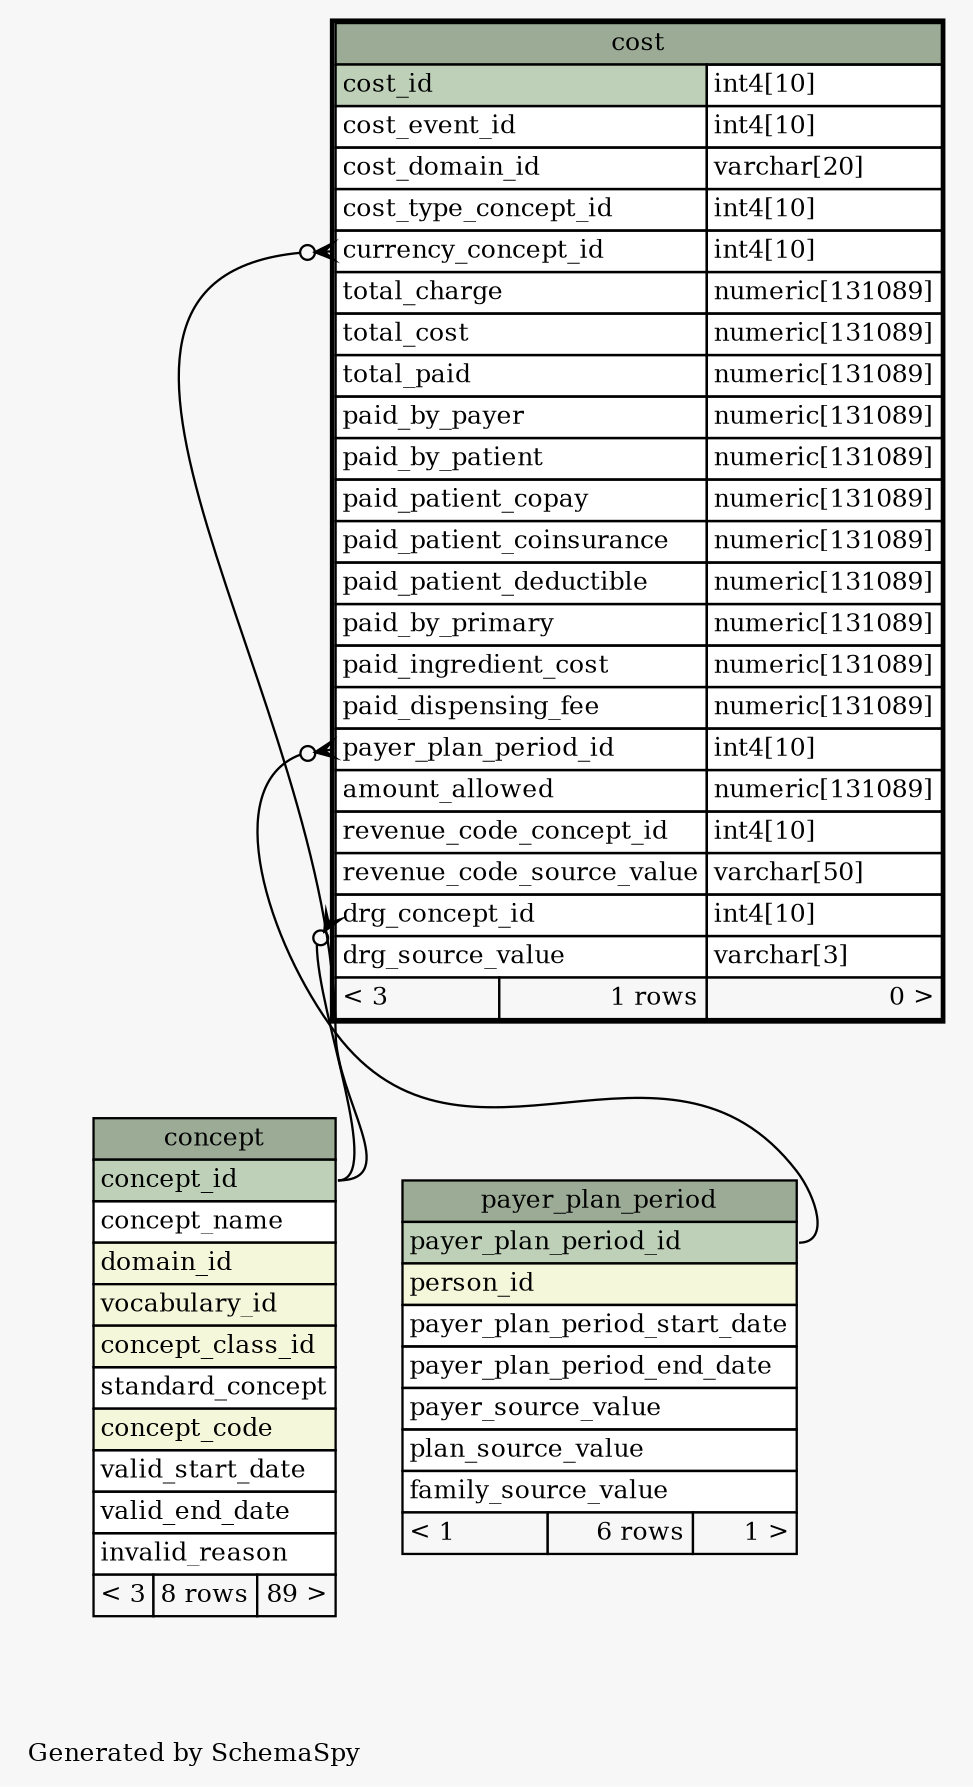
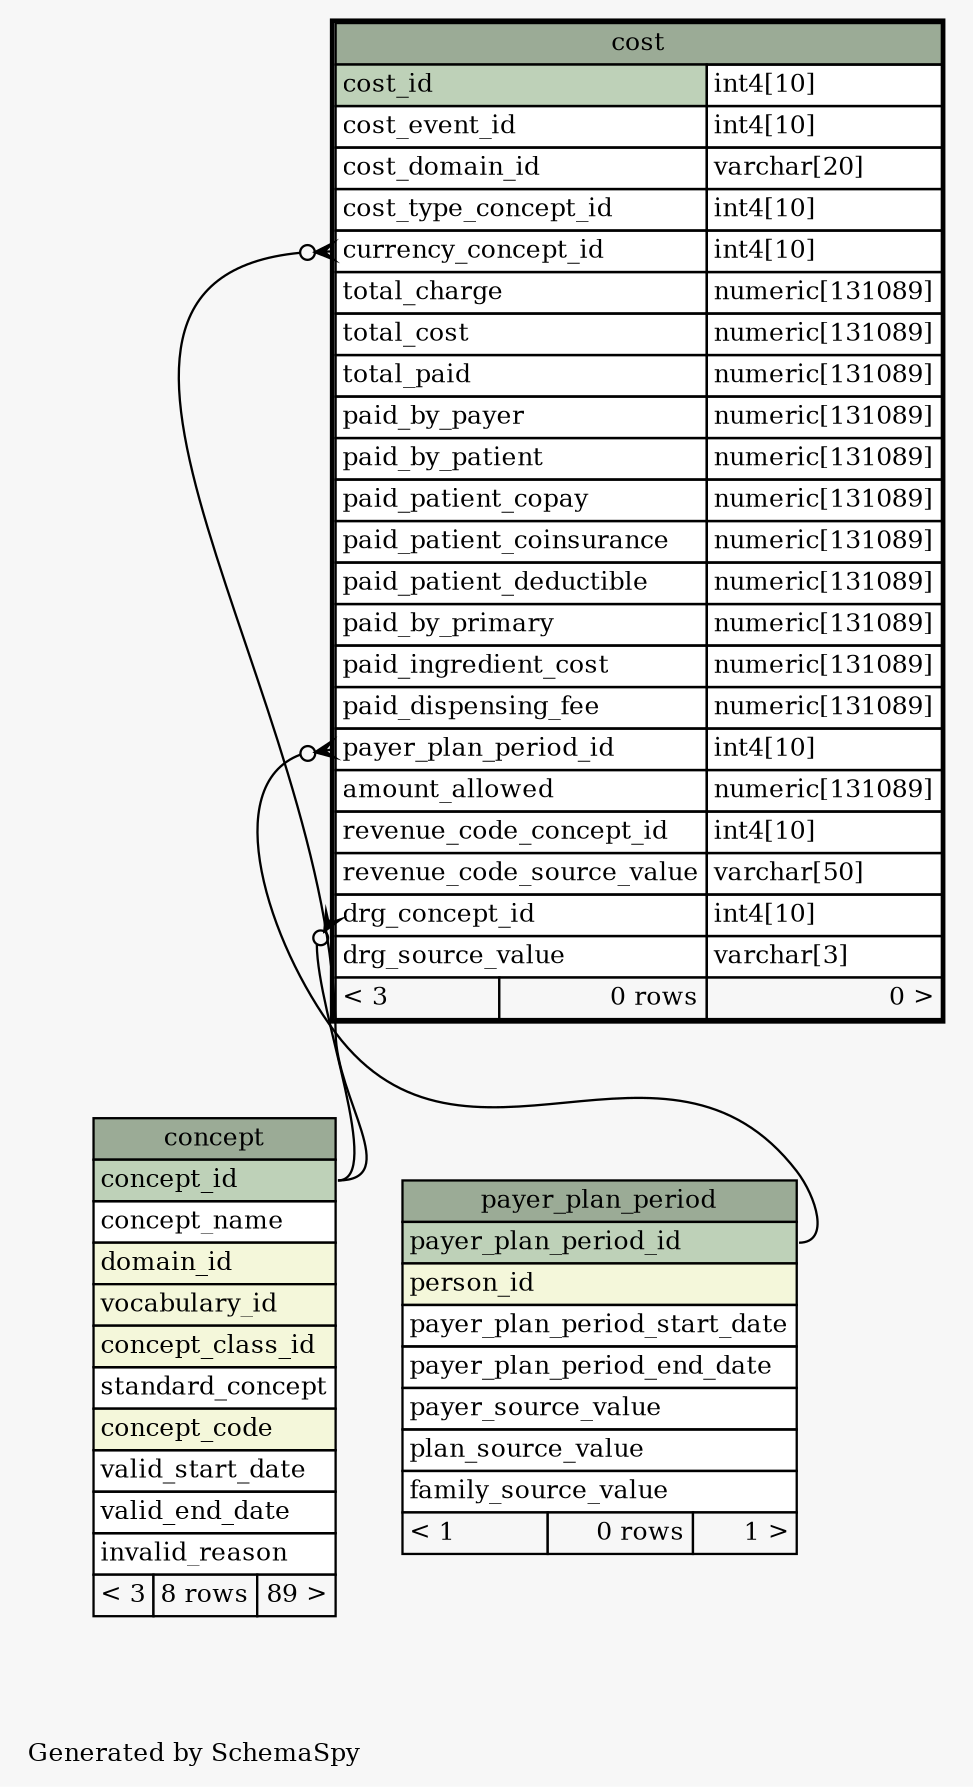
  digraph {
    bgcolor="#f7f7f7"
    fontname="DejaVu Serif"
    fontsize=11
    label="\nGenerated by SchemaSpy"
    labeljust=l
    nodesep=0.18
    rankdir=TB
    ranksep=0.46
    node [fontname="DejaVu Serif" fontsize=11 shape=plaintext]
    edge [arrowhead=none arrowsize=0.8 arrowtail=crowodot dir=back fontname="DejaVu Serif" headport="concept_id:e"]
-   n1 [label=<     <TABLE BORDER="2" CELLBORDER="1" CELLSPACING="0" BGCOLOR="#ffffff">       <TR><TD COLSPAN="3" BGCOLOR="#9bab96" ALIGN="CENTER">cost</TD></TR>       <TR><TD PORT="cost_id" COLSPAN="2" BGCOLOR="#bed1b8" ALIGN="LEFT">cost_id</TD><TD PORT="cost_id.type" ALIGN="LEFT">int4[10]</TD></TR>       <TR><TD PORT="cost_event_id" COLSPAN="2" ALIGN="LEFT">cost_event_id</TD><TD PORT="cost_event_id.type" ALIGN="LEFT">int4[10]</TD></TR>       <TR><TD PORT="cost_domain_id" COLSPAN="2" ALIGN="LEFT">cost_domain_id</TD><TD PORT="cost_domain_id.type" ALIGN="LEFT">varchar[20]</TD></TR>       <TR><TD PORT="cost_type_concept_id" COLSPAN="2" ALIGN="LEFT">cost_type_concept_id</TD><TD PORT="cost_type_concept_id.type" ALIGN="LEFT">int4[10]</TD></TR>       <TR><TD PORT="currency_concept_id" COLSPAN="2" ALIGN="LEFT">currency_concept_id</TD><TD PORT="currency_concept_id.type" ALIGN="LEFT">int4[10]</TD></TR>       <TR><TD PORT="total_charge" COLSPAN="2" ALIGN="LEFT">total_charge</TD><TD PORT="total_charge.type" ALIGN="LEFT">numeric[131089]</TD></TR>       <TR><TD PORT="total_cost" COLSPAN="2" ALIGN="LEFT">total_cost</TD><TD PORT="total_cost.type" ALIGN="LEFT">numeric[131089]</TD></TR>       <TR><TD PORT="total_paid" COLSPAN="2" ALIGN="LEFT">total_paid</TD><TD PORT="total_paid.type" ALIGN="LEFT">numeric[131089]</TD></TR>       <TR><TD PORT="paid_by_payer" COLSPAN="2" ALIGN="LEFT">paid_by_payer</TD><TD PORT="paid_by_payer.type" ALIGN="LEFT">numeric[131089]</TD></TR>       <TR><TD PORT="paid_by_patient" COLSPAN="2" ALIGN="LEFT">paid_by_patient</TD><TD PORT="paid_by_patient.type" ALIGN="LEFT">numeric[131089]</TD></TR>       <TR><TD PORT="paid_patient_copay" COLSPAN="2" ALIGN="LEFT">paid_patient_copay</TD><TD PORT="paid_patient_copay.type" ALIGN="LEFT">numeric[131089]</TD></TR>       <TR><TD PORT="paid_patient_coinsurance" COLSPAN="2" ALIGN="LEFT">paid_patient_coinsurance</TD><TD PORT="paid_patient_coinsurance.type" ALIGN="LEFT">numeric[131089]</TD></TR>       <TR><TD PORT="paid_patient_deductible" COLSPAN="2" ALIGN="LEFT">paid_patient_deductible</TD><TD PORT="paid_patient_deductible.type" ALIGN="LEFT">numeric[131089]</TD></TR>       <TR><TD PORT="paid_by_primary" COLSPAN="2" ALIGN="LEFT">paid_by_primary</TD><TD PORT="paid_by_primary.type" ALIGN="LEFT">numeric[131089]</TD></TR>       <TR><TD PORT="paid_ingredient_cost" COLSPAN="2" ALIGN="LEFT">paid_ingredient_cost</TD><TD PORT="paid_ingredient_cost.type" ALIGN="LEFT">numeric[131089]</TD></TR>       <TR><TD PORT="paid_dispensing_fee" COLSPAN="2" ALIGN="LEFT">paid_dispensing_fee</TD><TD PORT="paid_dispensing_fee.type" ALIGN="LEFT">numeric[131089]</TD></TR>       <TR><TD PORT="payer_plan_period_id" COLSPAN="2" ALIGN="LEFT">payer_plan_period_id</TD><TD PORT="payer_plan_period_id.type" ALIGN="LEFT">int4[10]</TD></TR>       <TR><TD PORT="amount_allowed" COLSPAN="2" ALIGN="LEFT">amount_allowed</TD><TD PORT="amount_allowed.type" ALIGN="LEFT">numeric[131089]</TD></TR>       <TR><TD PORT="revenue_code_concept_id" COLSPAN="2" ALIGN="LEFT">revenue_code_concept_id</TD><TD PORT="revenue_code_concept_id.type" ALIGN="LEFT">int4[10]</TD></TR>       <TR><TD PORT="revenue_code_source_value" COLSPAN="2" ALIGN="LEFT">revenue_code_source_value</TD><TD PORT="revenue_code_source_value.type" ALIGN="LEFT">varchar[50]</TD></TR>       <TR><TD PORT="drg_concept_id" COLSPAN="2" ALIGN="LEFT">drg_concept_id</TD><TD PORT="drg_concept_id.type" ALIGN="LEFT">int4[10]</TD></TR>       <TR><TD PORT="drg_source_value" COLSPAN="2" ALIGN="LEFT">drg_source_value</TD><TD PORT="drg_source_value.type" ALIGN="LEFT">varchar[3]</TD></TR>       <TR><TD ALIGN="LEFT" BGCOLOR="#f7f7f7">&lt; 3</TD><TD ALIGN="RIGHT" BGCOLOR="#f7f7f7">1 rows</TD><TD ALIGN="RIGHT" BGCOLOR="#f7f7f7">0 &gt;</TD></TR>     </TABLE>>]
+   n1 [label=<     <TABLE BORDER="2" CELLBORDER="1" CELLSPACING="0" BGCOLOR="#ffffff">       <TR><TD COLSPAN="3" BGCOLOR="#9bab96" ALIGN="CENTER">cost</TD></TR>       <TR><TD PORT="cost_id" COLSPAN="2" BGCOLOR="#bed1b8" ALIGN="LEFT">cost_id</TD><TD PORT="cost_id.type" ALIGN="LEFT">int4[10]</TD></TR>       <TR><TD PORT="cost_event_id" COLSPAN="2" ALIGN="LEFT">cost_event_id</TD><TD PORT="cost_event_id.type" ALIGN="LEFT">int4[10]</TD></TR>       <TR><TD PORT="cost_domain_id" COLSPAN="2" ALIGN="LEFT">cost_domain_id</TD><TD PORT="cost_domain_id.type" ALIGN="LEFT">varchar[20]</TD></TR>       <TR><TD PORT="cost_type_concept_id" COLSPAN="2" ALIGN="LEFT">cost_type_concept_id</TD><TD PORT="cost_type_concept_id.type" ALIGN="LEFT">int4[10]</TD></TR>       <TR><TD PORT="currency_concept_id" COLSPAN="2" ALIGN="LEFT">currency_concept_id</TD><TD PORT="currency_concept_id.type" ALIGN="LEFT">int4[10]</TD></TR>       <TR><TD PORT="total_charge" COLSPAN="2" ALIGN="LEFT">total_charge</TD><TD PORT="total_charge.type" ALIGN="LEFT">numeric[131089]</TD></TR>       <TR><TD PORT="total_cost" COLSPAN="2" ALIGN="LEFT">total_cost</TD><TD PORT="total_cost.type" ALIGN="LEFT">numeric[131089]</TD></TR>       <TR><TD PORT="total_paid" COLSPAN="2" ALIGN="LEFT">total_paid</TD><TD PORT="total_paid.type" ALIGN="LEFT">numeric[131089]</TD></TR>       <TR><TD PORT="paid_by_payer" COLSPAN="2" ALIGN="LEFT">paid_by_payer</TD><TD PORT="paid_by_payer.type" ALIGN="LEFT">numeric[131089]</TD></TR>       <TR><TD PORT="paid_by_patient" COLSPAN="2" ALIGN="LEFT">paid_by_patient</TD><TD PORT="paid_by_patient.type" ALIGN="LEFT">numeric[131089]</TD></TR>       <TR><TD PORT="paid_patient_copay" COLSPAN="2" ALIGN="LEFT">paid_patient_copay</TD><TD PORT="paid_patient_copay.type" ALIGN="LEFT">numeric[131089]</TD></TR>       <TR><TD PORT="paid_patient_coinsurance" COLSPAN="2" ALIGN="LEFT">paid_patient_coinsurance</TD><TD PORT="paid_patient_coinsurance.type" ALIGN="LEFT">numeric[131089]</TD></TR>       <TR><TD PORT="paid_patient_deductible" COLSPAN="2" ALIGN="LEFT">paid_patient_deductible</TD><TD PORT="paid_patient_deductible.type" ALIGN="LEFT">numeric[131089]</TD></TR>       <TR><TD PORT="paid_by_primary" COLSPAN="2" ALIGN="LEFT">paid_by_primary</TD><TD PORT="paid_by_primary.type" ALIGN="LEFT">numeric[131089]</TD></TR>       <TR><TD PORT="paid_ingredient_cost" COLSPAN="2" ALIGN="LEFT">paid_ingredient_cost</TD><TD PORT="paid_ingredient_cost.type" ALIGN="LEFT">numeric[131089]</TD></TR>       <TR><TD PORT="paid_dispensing_fee" COLSPAN="2" ALIGN="LEFT">paid_dispensing_fee</TD><TD PORT="paid_dispensing_fee.type" ALIGN="LEFT">numeric[131089]</TD></TR>       <TR><TD PORT="payer_plan_period_id" COLSPAN="2" ALIGN="LEFT">payer_plan_period_id</TD><TD PORT="payer_plan_period_id.type" ALIGN="LEFT">int4[10]</TD></TR>       <TR><TD PORT="amount_allowed" COLSPAN="2" ALIGN="LEFT">amount_allowed</TD><TD PORT="amount_allowed.type" ALIGN="LEFT">numeric[131089]</TD></TR>       <TR><TD PORT="revenue_code_concept_id" COLSPAN="2" ALIGN="LEFT">revenue_code_concept_id</TD><TD PORT="revenue_code_concept_id.type" ALIGN="LEFT">int4[10]</TD></TR>       <TR><TD PORT="revenue_code_source_value" COLSPAN="2" ALIGN="LEFT">revenue_code_source_value</TD><TD PORT="revenue_code_source_value.type" ALIGN="LEFT">varchar[50]</TD></TR>       <TR><TD PORT="drg_concept_id" COLSPAN="2" ALIGN="LEFT">drg_concept_id</TD><TD PORT="drg_concept_id.type" ALIGN="LEFT">int4[10]</TD></TR>       <TR><TD PORT="drg_source_value" COLSPAN="2" ALIGN="LEFT">drg_source_value</TD><TD PORT="drg_source_value.type" ALIGN="LEFT">varchar[3]</TD></TR>       <TR><TD ALIGN="LEFT" BGCOLOR="#f7f7f7">&lt; 3</TD><TD ALIGN="RIGHT" BGCOLOR="#f7f7f7">0 rows</TD><TD ALIGN="RIGHT" BGCOLOR="#f7f7f7">0 &gt;</TD></TR>     </TABLE>>]
    n2 [label=<     <TABLE BORDER="0" CELLBORDER="1" CELLSPACING="0" BGCOLOR="#ffffff">       <TR><TD COLSPAN="3" BGCOLOR="#9bab96" ALIGN="CENTER">concept</TD></TR>       <TR><TD PORT="concept_id" COLSPAN="3" BGCOLOR="#bed1b8" ALIGN="LEFT">concept_id</TD></TR>       <TR><TD PORT="concept_name" COLSPAN="3" ALIGN="LEFT">concept_name</TD></TR>       <TR><TD PORT="domain_id" COLSPAN="3" BGCOLOR="#f4f7da" ALIGN="LEFT">domain_id</TD></TR>       <TR><TD PORT="vocabulary_id" COLSPAN="3" BGCOLOR="#f4f7da" ALIGN="LEFT">vocabulary_id</TD></TR>       <TR><TD PORT="concept_class_id" COLSPAN="3" BGCOLOR="#f4f7da" ALIGN="LEFT">concept_class_id</TD></TR>       <TR><TD PORT="standard_concept" COLSPAN="3" ALIGN="LEFT">standard_concept</TD></TR>       <TR><TD PORT="concept_code" COLSPAN="3" BGCOLOR="#f4f7da" ALIGN="LEFT">concept_code</TD></TR>       <TR><TD PORT="valid_start_date" COLSPAN="3" ALIGN="LEFT">valid_start_date</TD></TR>       <TR><TD PORT="valid_end_date" COLSPAN="3" ALIGN="LEFT">valid_end_date</TD></TR>       <TR><TD PORT="invalid_reason" COLSPAN="3" ALIGN="LEFT">invalid_reason</TD></TR>       <TR><TD ALIGN="LEFT" BGCOLOR="#f7f7f7">&lt; 3</TD><TD ALIGN="RIGHT" BGCOLOR="#f7f7f7">8 rows</TD><TD ALIGN="RIGHT" BGCOLOR="#f7f7f7">89 &gt;</TD></TR>     </TABLE>>]
-   n3 [label=<     <TABLE BORDER="0" CELLBORDER="1" CELLSPACING="0" BGCOLOR="#ffffff">       <TR><TD COLSPAN="3" BGCOLOR="#9bab96" ALIGN="CENTER">payer_plan_period</TD></TR>       <TR><TD PORT="payer_plan_period_id" COLSPAN="3" BGCOLOR="#bed1b8" ALIGN="LEFT">payer_plan_period_id</TD></TR>       <TR><TD PORT="person_id" COLSPAN="3" BGCOLOR="#f4f7da" ALIGN="LEFT">person_id</TD></TR>       <TR><TD PORT="payer_plan_period_start_date" COLSPAN="3" ALIGN="LEFT">payer_plan_period_start_date</TD></TR>       <TR><TD PORT="payer_plan_period_end_date" COLSPAN="3" ALIGN="LEFT">payer_plan_period_end_date</TD></TR>       <TR><TD PORT="payer_source_value" COLSPAN="3" ALIGN="LEFT">payer_source_value</TD></TR>       <TR><TD PORT="plan_source_value" COLSPAN="3" ALIGN="LEFT">plan_source_value</TD></TR>       <TR><TD PORT="family_source_value" COLSPAN="3" ALIGN="LEFT">family_source_value</TD></TR>       <TR><TD ALIGN="LEFT" BGCOLOR="#f7f7f7">&lt; 1</TD><TD ALIGN="RIGHT" BGCOLOR="#f7f7f7">6 rows</TD><TD ALIGN="RIGHT" BGCOLOR="#f7f7f7">1 &gt;</TD></TR>     </TABLE>>]
+   n3 [label=<     <TABLE BORDER="0" CELLBORDER="1" CELLSPACING="0" BGCOLOR="#ffffff">       <TR><TD COLSPAN="3" BGCOLOR="#9bab96" ALIGN="CENTER">payer_plan_period</TD></TR>       <TR><TD PORT="payer_plan_period_id" COLSPAN="3" BGCOLOR="#bed1b8" ALIGN="LEFT">payer_plan_period_id</TD></TR>       <TR><TD PORT="person_id" COLSPAN="3" BGCOLOR="#f4f7da" ALIGN="LEFT">person_id</TD></TR>       <TR><TD PORT="payer_plan_period_start_date" COLSPAN="3" ALIGN="LEFT">payer_plan_period_start_date</TD></TR>       <TR><TD PORT="payer_plan_period_end_date" COLSPAN="3" ALIGN="LEFT">payer_plan_period_end_date</TD></TR>       <TR><TD PORT="payer_source_value" COLSPAN="3" ALIGN="LEFT">payer_source_value</TD></TR>       <TR><TD PORT="plan_source_value" COLSPAN="3" ALIGN="LEFT">plan_source_value</TD></TR>       <TR><TD PORT="family_source_value" COLSPAN="3" ALIGN="LEFT">family_source_value</TD></TR>       <TR><TD ALIGN="LEFT" BGCOLOR="#f7f7f7">&lt; 1</TD><TD ALIGN="RIGHT" BGCOLOR="#f7f7f7">0 rows</TD><TD ALIGN="RIGHT" BGCOLOR="#f7f7f7">1 &gt;</TD></TR>     </TABLE>>]
    n1 -> n2 [tailport="currency_concept_id:w"]
    n1 -> n2 [tailport="drg_concept_id:w"]
    n1 -> n3 [headport="payer_plan_period_id:e" tailport="payer_plan_period_id:w"]
  }
